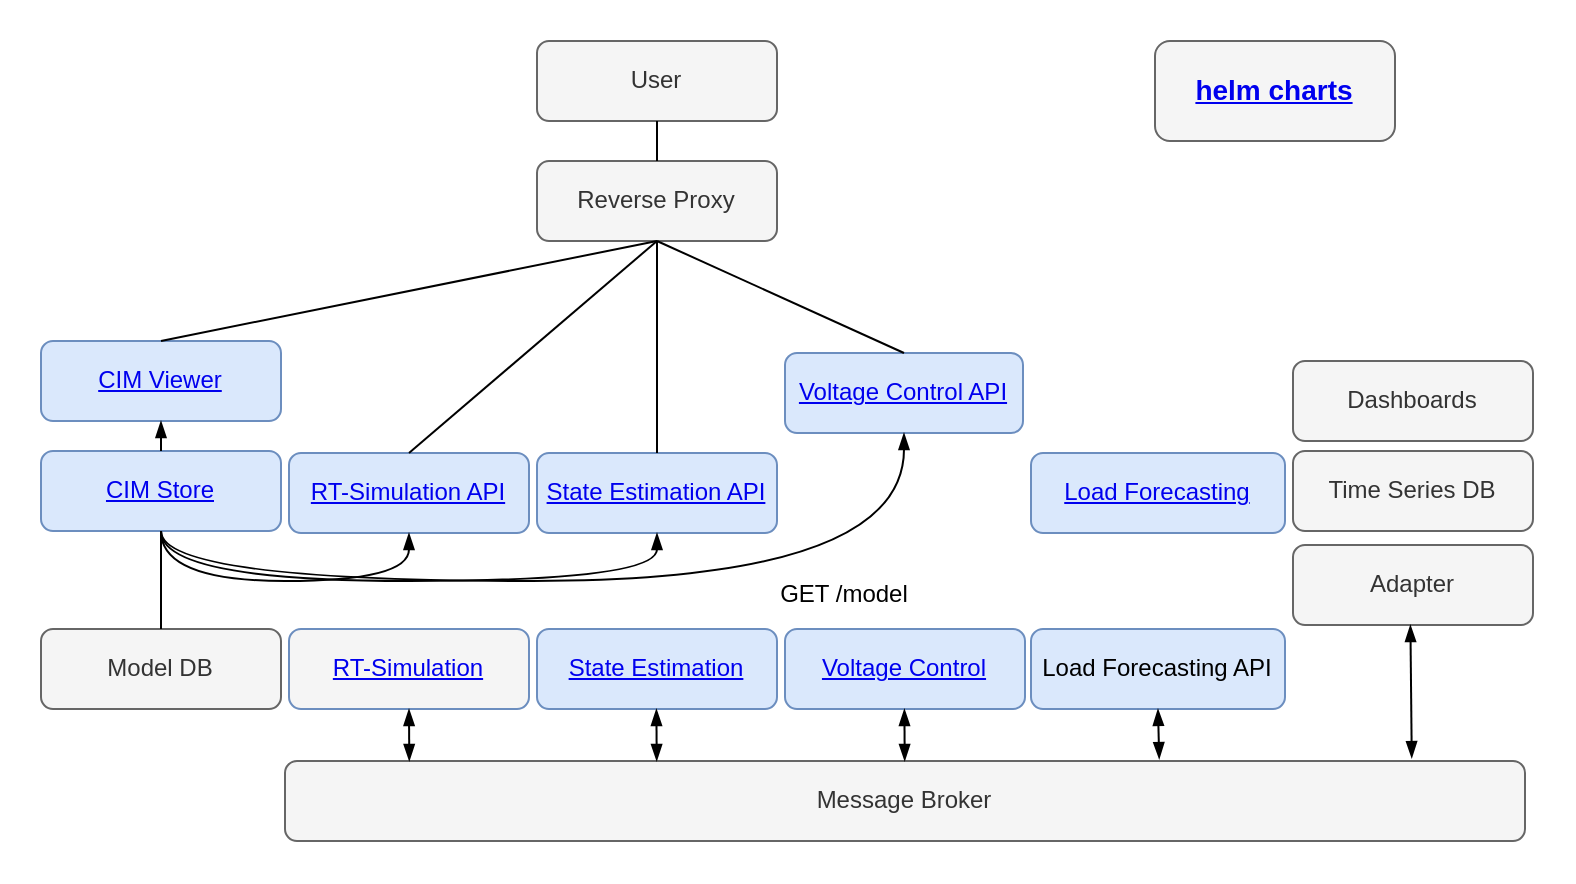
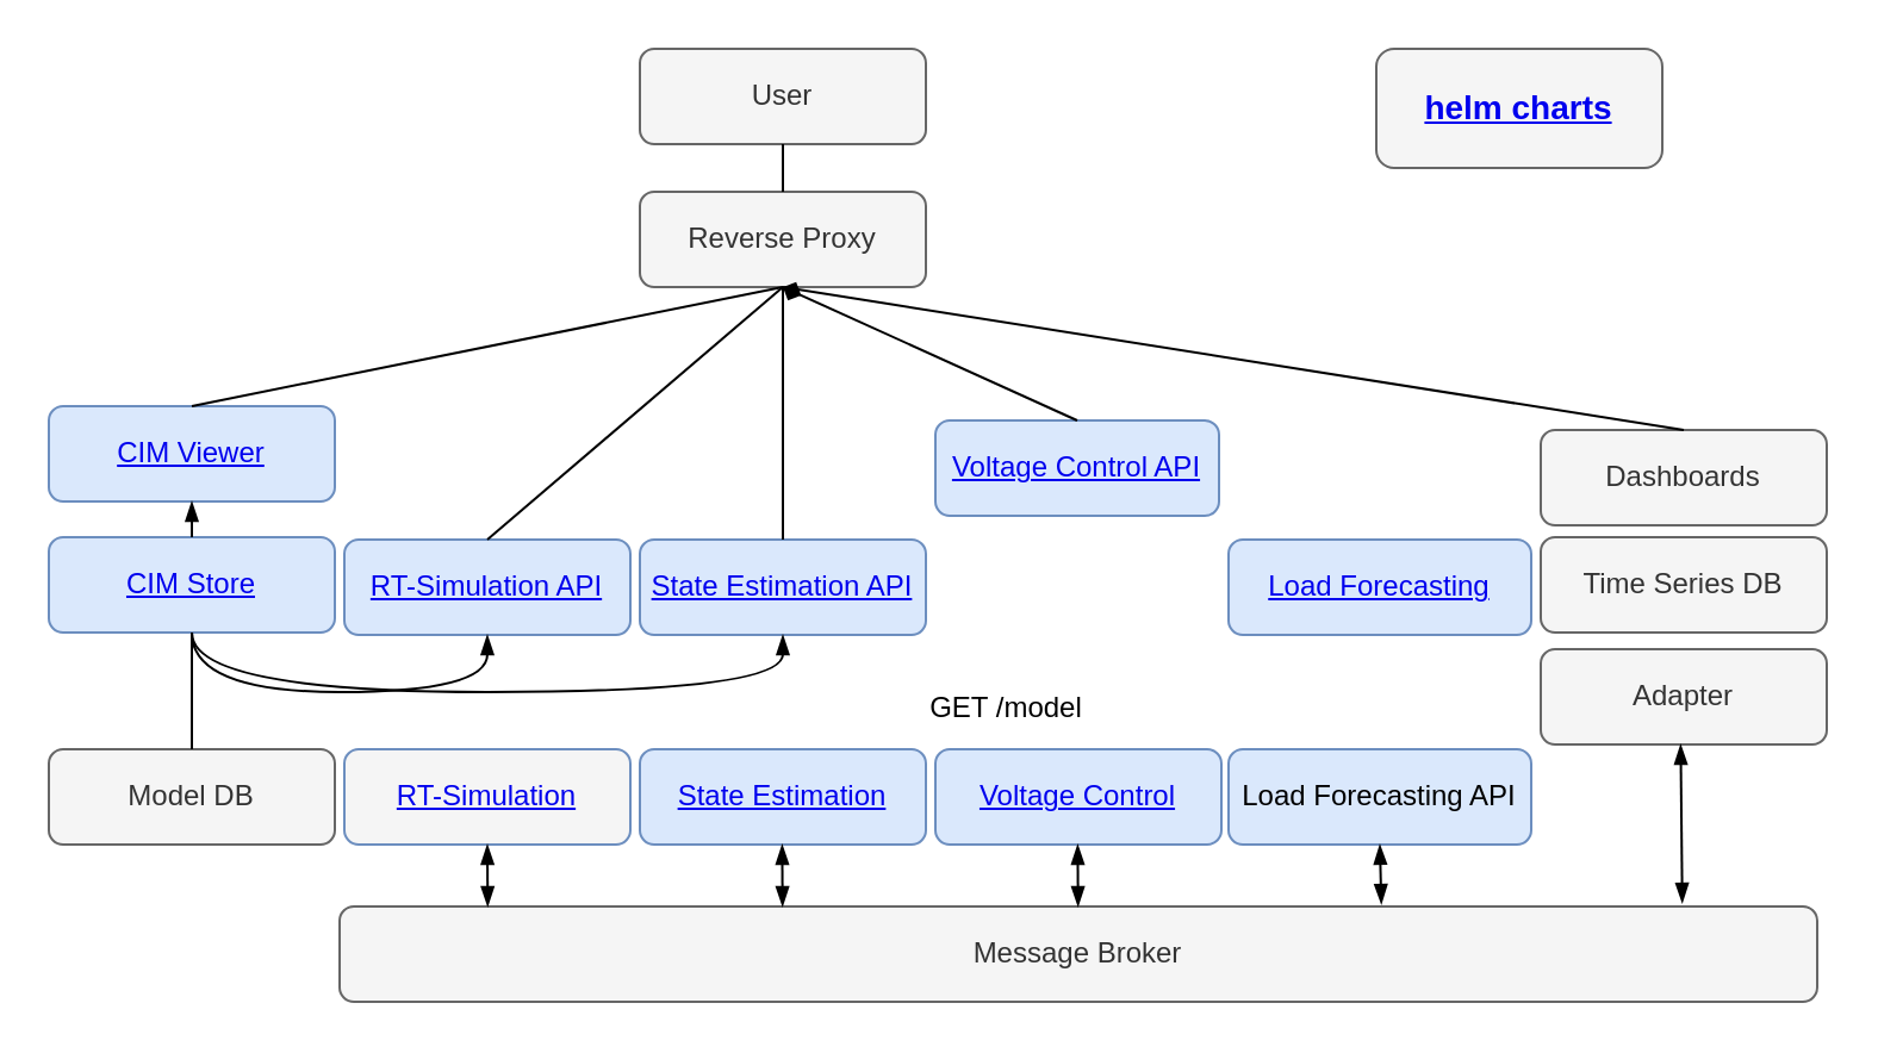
  <mxCell id="0" />
  <mxCell id="1" parent="0" />
  <mxCell id="2" value="&lt;a href=&quot;https://github.com/sogno-platform/dpsim&quot;&gt;RT-Simulation&lt;/a&gt;" style="rounded=1;whiteSpace=wrap;html=1;fillColor=#f5f5f5;strokeColor=#6c8ebf;" vertex="1" parent="1"><mxGeometry x="144" y="314" width="120" height="40" as="geometry" /></mxCell>
  <mxCell id="3" value="&lt;a href=&quot;https://github.com/sogno-platform/dpsim-service&quot;&gt;RT-Simulation API&lt;/a&gt;" style="rounded=1;whiteSpace=wrap;html=1;fillColor=#dae8fc;strokeColor=#6c8ebf;" vertex="1" parent="1"><mxGeometry x="144" y="226" width="120" height="40" as="geometry" /></mxCell>
  <mxCell id="4" value="&lt;a href=&quot;https://github.com/sogno-platform/pyvolt-service&quot;&gt;State Estimation API&lt;/a&gt;" style="rounded=1;whiteSpace=wrap;html=1;fillColor=#dae8fc;strokeColor=#6c8ebf;" vertex="1" parent="1"><mxGeometry x="268" y="226" width="120" height="40" as="geometry" /></mxCell>
  <mxCell id="5" value="&lt;a href=&quot;https://github.com/sogno-platform/pyvolt&quot;&gt;State Estimation&lt;/a&gt;" style="rounded=1;whiteSpace=wrap;html=1;fillColor=#dae8fc;strokeColor=#6c8ebf;" vertex="1" parent="1"><mxGeometry x="268" y="314" width="120" height="40" as="geometry" /></mxCell>
  <mxCell id="6" value="&lt;a href=&quot;https://github.com/sogno-platform/cim-service&quot;&gt;CIM Store&lt;/a&gt;" style="rounded=1;whiteSpace=wrap;html=1;fillColor=#dae8fc;strokeColor=#6c8ebf;" vertex="1" parent="1"><mxGeometry x="20" y="225" width="120" height="40" as="geometry" /></mxCell>
  <mxCell id="7" value="Model DB" style="rounded=1;whiteSpace=wrap;html=1;fillColor=#f5f5f5;strokeColor=#666666;fontColor=#333333;" vertex="1" parent="1"><mxGeometry x="20" y="314" width="120" height="40" as="geometry" /></mxCell>
  <mxCell id="8" value="&lt;a href=&quot;https://github.com/sogno-platform/pintura&quot;&gt;CIM Viewer&lt;/a&gt;" style="rounded=1;whiteSpace=wrap;html=1;fillColor=#dae8fc;strokeColor=#6c8ebf;" vertex="1" parent="1"><mxGeometry x="20" y="170" width="120" height="40" as="geometry" /></mxCell>
  <mxCell id="9" value="Message Broker" style="rounded=1;whiteSpace=wrap;html=1;fillColor=#f5f5f5;strokeColor=#666666;fontColor=#333333;" vertex="1" parent="1"><mxGeometry x="142" y="380" width="620" height="40" as="geometry" /></mxCell>
  <mxCell id="10" value="Adapter" style="rounded=1;whiteSpace=wrap;html=1;fillColor=#f5f5f5;strokeColor=#666666;fontColor=#333333;" vertex="1" parent="1"><mxGeometry x="646" y="272" width="120" height="40" as="geometry" /></mxCell>
  <mxCell id="11" value="Time Series DB" style="rounded=1;whiteSpace=wrap;html=1;fillColor=#f5f5f5;strokeColor=#666666;fontColor=#333333;" vertex="1" parent="1"><mxGeometry x="646" y="225" width="120" height="40" as="geometry" /></mxCell>
  <mxCell id="12" value="Dashboards" style="rounded=1;whiteSpace=wrap;html=1;fillColor=#f5f5f5;strokeColor=#666666;fontColor=#333333;" vertex="1" parent="1"><mxGeometry x="646" y="180" width="120" height="40" as="geometry" /></mxCell>
  <mxCell id="13" value="&lt;a href=&quot;https://github.com/sogno-platform/covee-service&quot;&gt;Voltage Control API&lt;/a&gt;" style="rounded=1;whiteSpace=wrap;html=1;fillColor=#dae8fc;strokeColor=#6c8ebf;" vertex="1" parent="1"><mxGeometry x="392" y="176" width="119" height="40" as="geometry" /></mxCell>
  <mxCell id="14" value="&lt;a href=&quot;https://github.com/sogno-platform/covee&quot;&gt;Voltage Control&lt;/a&gt;" style="rounded=1;whiteSpace=wrap;html=1;fillColor=#dae8fc;strokeColor=#6c8ebf;" vertex="1" parent="1"><mxGeometry x="392" y="314" width="120" height="40" as="geometry" /></mxCell>
  <mxCell id="15" value="" style="endArrow=blockThin;startArrow=blockThin;html=1;startFill=1;endFill=1;exitX=0.5;exitY=1;exitDx=0;exitDy=0;entryX=0.297;entryY=0;entryDx=0;entryDy=0;entryPerimeter=0;" edge="1" parent="1" source="2"><mxGeometry width="50" height="50" relative="1" as="geometry"><mxPoint x="204" y="423" as="sourcePoint" /><mxPoint x="204.14" y="380" as="targetPoint" /></mxGeometry></mxCell>
  <mxCell id="16" value="" style="endArrow=blockThin;startArrow=blockThin;html=1;exitX=0.5;exitY=1;exitDx=0;exitDy=0;startFill=1;endFill=1;entryX=0.899;entryY=-0.036;entryDx=0;entryDy=0;entryPerimeter=0;" edge="1" parent="1"><mxGeometry width="50" height="50" relative="1" as="geometry"><mxPoint x="704.71" y="312" as="sourcePoint" /><mxPoint x="705.38" y="378.56" as="targetPoint" /></mxGeometry></mxCell>
  <mxCell id="17" value="" style="endArrow=blockThin;startArrow=none;html=1;exitX=0.5;exitY=1;exitDx=0;exitDy=0;startFill=0;endFill=1;edgeStyle=orthogonalEdgeStyle;curved=1;entryX=0.5;entryY=1;entryDx=0;entryDy=0;" edge="1" parent="1" source="6" target="3"><mxGeometry width="50" height="50" relative="1" as="geometry"><mxPoint x="234" y="185" as="sourcePoint" /><mxPoint x="234" y="160" as="targetPoint" /><Array as="points"><mxPoint x="80" y="290" /><mxPoint x="204" y="290" /></Array></mxGeometry></mxCell>
  <mxCell id="18" value="" style="endArrow=blockThin;startArrow=none;html=1;exitX=0.5;exitY=1;exitDx=0;exitDy=0;startFill=0;endFill=1;edgeStyle=orthogonalEdgeStyle;curved=1;entryX=0.5;entryY=1;entryDx=0;entryDy=0;" edge="1" parent="1" source="6" target="4"><mxGeometry width="50" height="50" relative="1" as="geometry"><mxPoint x="90" y="235" as="sourcePoint" /><mxPoint x="214" y="236" as="targetPoint" /><Array as="points"><mxPoint x="80" y="290" /><mxPoint x="328" y="290" /></Array></mxGeometry></mxCell>
  <mxCell id="19" value="GET /model" style="text;html=1;strokeColor=none;fillColor=none;align=center;verticalAlign=middle;whiteSpace=wrap;rounded=0;" vertex="1" parent="1"><mxGeometry x="384" y="287" width="76" height="20" as="geometry" /></mxCell>
  <mxCell id="20" value="" style="endArrow=blockThin;html=1;entryX=0.5;entryY=1;entryDx=0;entryDy=0;exitX=0.5;exitY=0;exitDx=0;exitDy=0;endFill=1;" edge="1" parent="1" source="6" target="8"><mxGeometry width="50" height="50" relative="1" as="geometry"><mxPoint x="314" y="300" as="sourcePoint" /><mxPoint x="364" y="250" as="targetPoint" /></mxGeometry></mxCell>
- <mxCell id="21" value="" style="endArrow=blockThin;startArrow=none;html=1;exitX=0.5;exitY=1;exitDx=0;exitDy=0;startFill=0;endFill=1;edgeStyle=orthogonalEdgeStyle;curved=1;entryX=0.5;entryY=1;entryDx=0;entryDy=0;" edge="1" parent="1" source="6" target="13"><mxGeometry width="50" height="50" relative="1" as="geometry"><mxPoint x="90" y="275" as="sourcePoint" /><mxPoint x="338" y="276" as="targetPoint" /><Array as="points"><mxPoint x="80" y="290" /><mxPoint x="452" y="290" /></Array></mxGeometry></mxCell>
  <mxCell id="22" value="" style="endArrow=none;html=1;entryX=0.5;entryY=1;entryDx=0;entryDy=0;exitX=0.5;exitY=0;exitDx=0;exitDy=0;" edge="1" parent="1" source="7" target="6"><mxGeometry width="50" height="50" relative="1" as="geometry"><mxPoint x="314" y="360" as="sourcePoint" /><mxPoint x="364" y="310" as="targetPoint" /></mxGeometry></mxCell>
  <mxCell id="23" value="" style="endArrow=blockThin;startArrow=blockThin;html=1;startFill=1;endFill=1;exitX=0.5;exitY=1;exitDx=0;exitDy=0;entryX=0.297;entryY=0;entryDx=0;entryDy=0;entryPerimeter=0;" edge="1" parent="1"><mxGeometry width="50" height="50" relative="1" as="geometry"><mxPoint x="327.71" y="354" as="sourcePoint" /><mxPoint x="327.85" y="380" as="targetPoint" /></mxGeometry></mxCell>
  <mxCell id="24" value="" style="endArrow=blockThin;startArrow=blockThin;html=1;startFill=1;endFill=1;exitX=0.5;exitY=1;exitDx=0;exitDy=0;entryX=0.297;entryY=0;entryDx=0;entryDy=0;entryPerimeter=0;" edge="1" parent="1"><mxGeometry width="50" height="50" relative="1" as="geometry"><mxPoint x="451.71" y="354" as="sourcePoint" /><mxPoint x="451.85" y="380" as="targetPoint" /></mxGeometry></mxCell>
  <mxCell id="25" value="Reverse Proxy" style="rounded=1;whiteSpace=wrap;html=1;fillColor=#f5f5f5;strokeColor=#666666;fontColor=#333333;" vertex="1" parent="1"><mxGeometry x="268" y="80" width="120" height="40" as="geometry" /></mxCell>
  <mxCell id="26" value="User" style="rounded=1;whiteSpace=wrap;html=1;fillColor=#f5f5f5;strokeColor=#666666;fontColor=#333333;" vertex="1" parent="1"><mxGeometry x="268" y="20" width="120" height="40" as="geometry" /></mxCell>
  <mxCell id="27" value="" style="endArrow=none;html=1;entryX=0.5;entryY=1;entryDx=0;entryDy=0;exitX=0.5;exitY=0;exitDx=0;exitDy=0;" edge="1" parent="1" source="3" target="25"><mxGeometry width="50" height="50" relative="1" as="geometry"><mxPoint x="314" y="250" as="sourcePoint" /><mxPoint x="364" y="200" as="targetPoint" /></mxGeometry></mxCell>
  <mxCell id="28" value="" style="endArrow=none;html=1;entryX=0.5;entryY=1;entryDx=0;entryDy=0;exitX=0.5;exitY=0;exitDx=0;exitDy=0;" edge="1" parent="1" source="4" target="25"><mxGeometry width="50" height="50" relative="1" as="geometry"><mxPoint x="214" y="236" as="sourcePoint" /><mxPoint x="314" y="160" as="targetPoint" /></mxGeometry></mxCell>
- <mxCell id="29" value="" style="endArrow=none;html=1;entryX=0.5;entryY=1;entryDx=0;entryDy=0;exitX=0.5;exitY=0;exitDx=0;exitDy=0;" edge="1" parent="1" source="13" target="25"><mxGeometry width="50" height="50" relative="1" as="geometry"><mxPoint x="338" y="236" as="sourcePoint" /><mxPoint x="314" y="160" as="targetPoint" /></mxGeometry></mxCell>
+ <mxCell id="29" value="" style="endArrow=diamond;html=1;entryX=0.5;entryY=1;entryDx=0;entryDy=0;exitX=0.5;exitY=0;exitDx=0;exitDy=0;" edge="1" parent="1" source="13" target="25"><mxGeometry width="50" height="50" relative="1" as="geometry"><mxPoint x="338" y="236" as="sourcePoint" /><mxPoint x="314" y="160" as="targetPoint" /></mxGeometry></mxCell>
  <mxCell id="30" value="" style="endArrow=none;html=1;entryX=0.5;entryY=1;entryDx=0;entryDy=0;exitX=0.5;exitY=0;exitDx=0;exitDy=0;" edge="1" parent="1" source="8" target="25"><mxGeometry width="50" height="50" relative="1" as="geometry"><mxPoint x="214" y="236" as="sourcePoint" /><mxPoint x="334" y="140" as="targetPoint" /></mxGeometry></mxCell>
+ <mxCell id="31" value="" style="endArrow=none;html=1;entryX=0.5;entryY=1;entryDx=0;entryDy=0;exitX=0.5;exitY=0;exitDx=0;exitDy=0;" edge="1" parent="1" source="12" target="25"><mxGeometry width="50" height="50" relative="1" as="geometry"><mxPoint x="460" y="236" as="sourcePoint" /><mxPoint x="460" y="130" as="targetPoint" /></mxGeometry></mxCell>
  <mxCell id="32" value="" style="endArrow=none;html=1;entryX=0.5;entryY=1;entryDx=0;entryDy=0;exitX=0.5;exitY=0;exitDx=0;exitDy=0;" edge="1" parent="1" source="25" target="26"><mxGeometry width="50" height="50" relative="1" as="geometry"><mxPoint x="461.5" y="236" as="sourcePoint" /><mxPoint x="338" y="130" as="targetPoint" /></mxGeometry></mxCell>
  <mxCell id="33" value="&lt;a href=&quot;https://github.com/sogno-platform/helm-charts&quot;&gt;helm charts&lt;/a&gt;" style="rounded=1;whiteSpace=wrap;html=1;fillColor=#f5f5f5;strokeColor=#666666;fontColor=#333333;fontSize=14;fontStyle=1" vertex="1" parent="1"><mxGeometry x="577" y="20" width="120" height="50" as="geometry" /></mxCell>
  <mxCell id="34" value="&lt;a href=&quot;https://github.com/sogno-platform/proloaf&quot;&gt;Load Forecasting&lt;/a&gt;" style="rounded=1;whiteSpace=wrap;html=1;fillColor=#dae8fc;strokeColor=#6c8ebf;" vertex="1" parent="1"><mxGeometry x="515" y="226" width="127" height="40" as="geometry" /></mxCell>
  <mxCell id="35" value="Load Forecasting API" style="rounded=1;whiteSpace=wrap;html=1;fillColor=#dae8fc;strokeColor=#6c8ebf;" vertex="1" parent="1"><mxGeometry x="515" y="314" width="127" height="40" as="geometry" /></mxCell>
  <mxCell id="36" value="" style="endArrow=blockThin;startArrow=blockThin;html=1;startFill=1;endFill=1;exitX=0.5;exitY=1;exitDx=0;exitDy=0;entryX=0.705;entryY=-0.025;entryDx=0;entryDy=0;entryPerimeter=0;" edge="1" parent="1" source="35" target="9"><mxGeometry width="50" height="50" relative="1" as="geometry"><mxPoint x="461.71" y="364" as="sourcePoint" /><mxPoint x="461.85" y="390" as="targetPoint" /></mxGeometry></mxCell>
